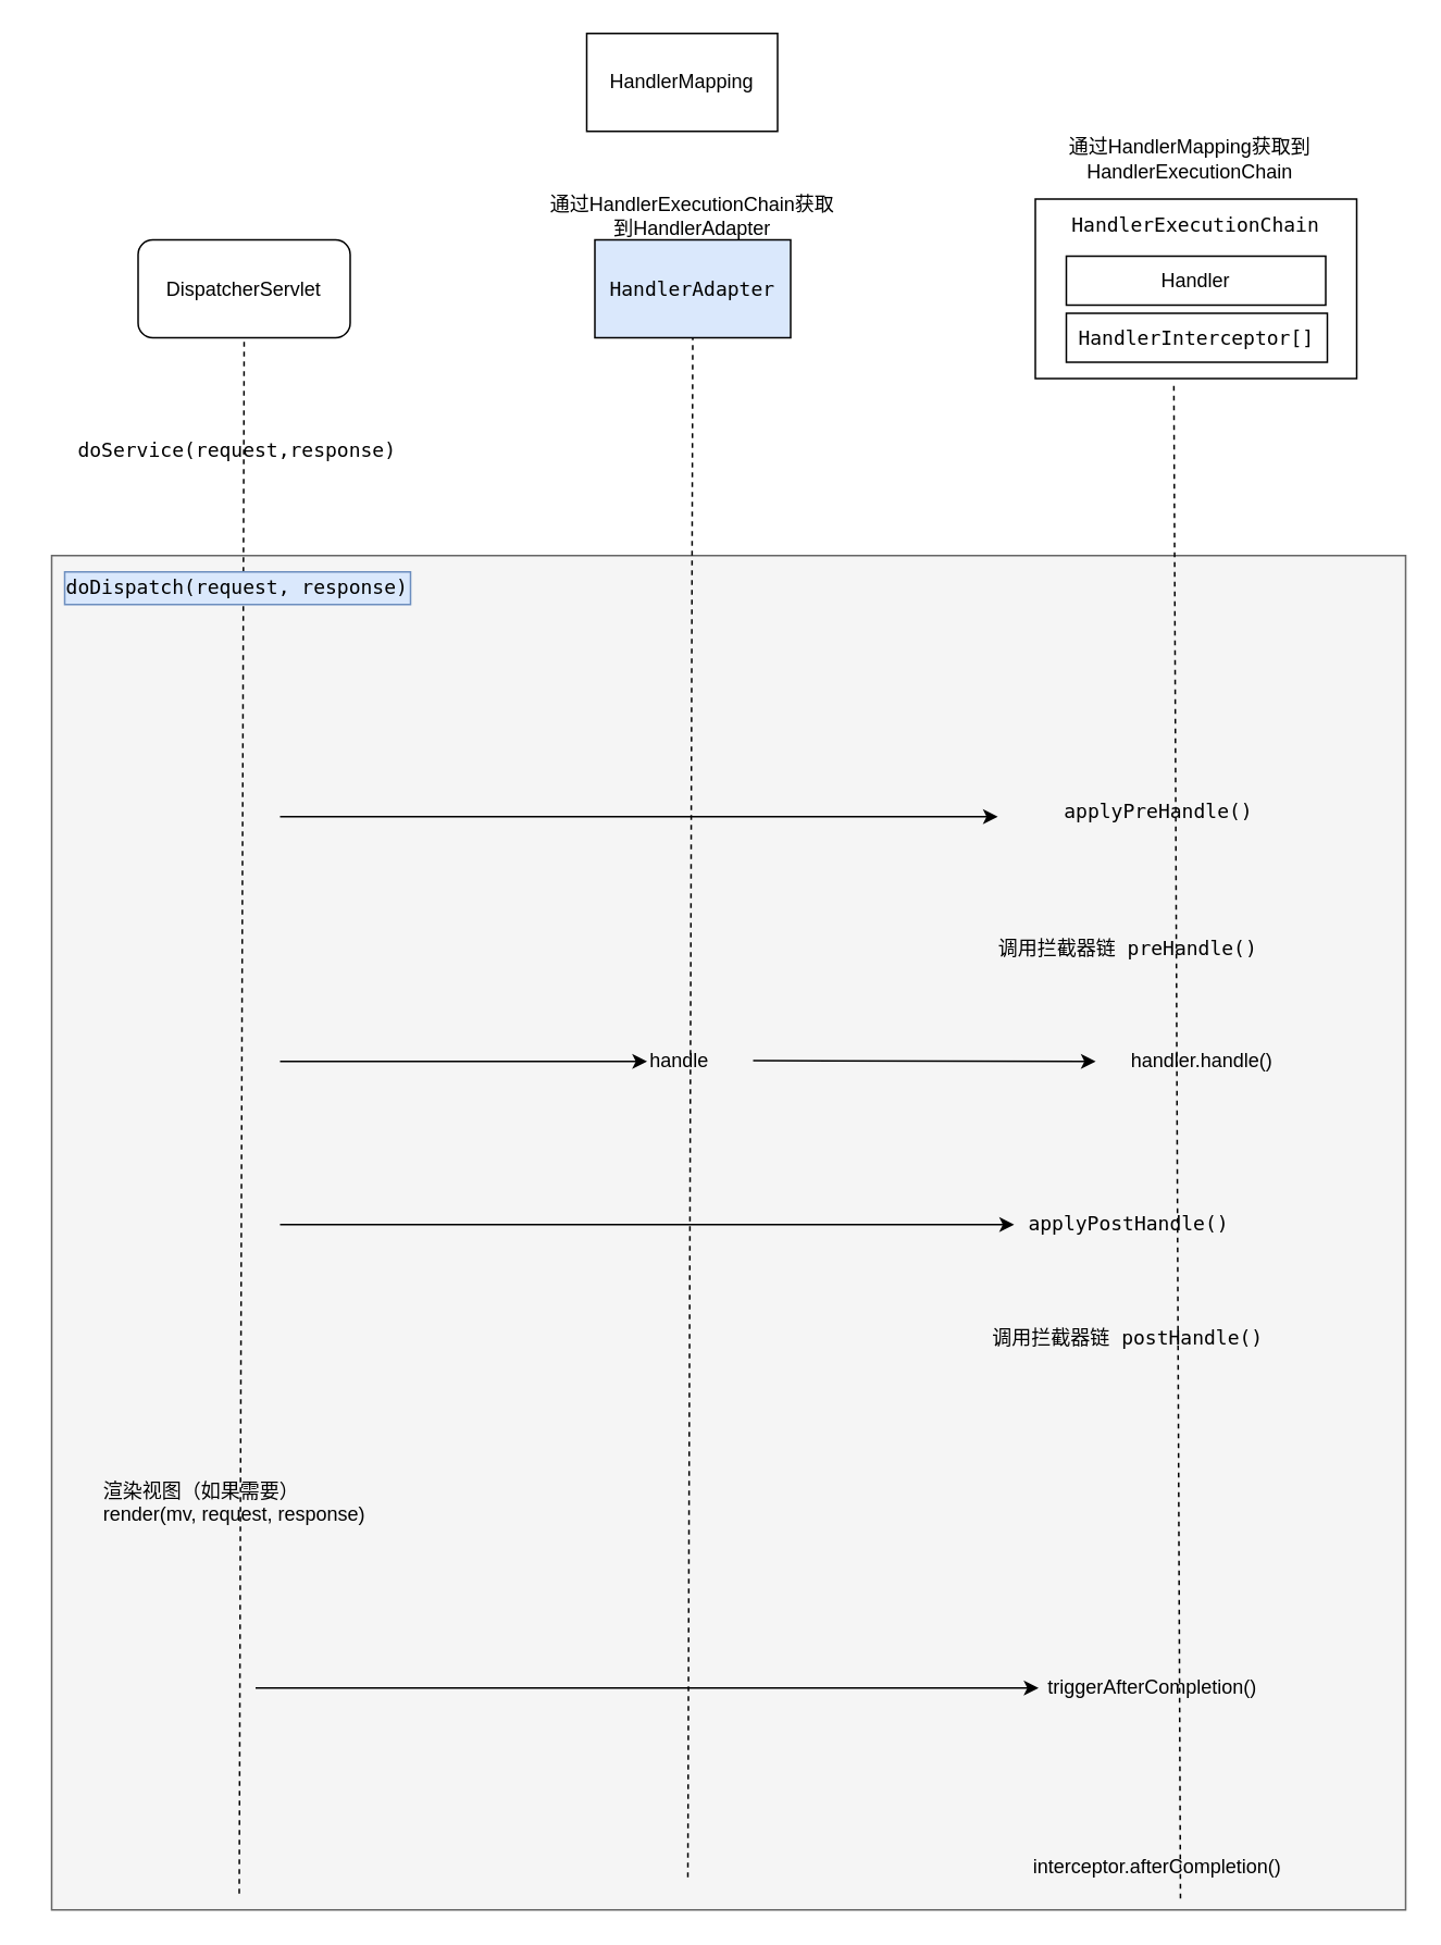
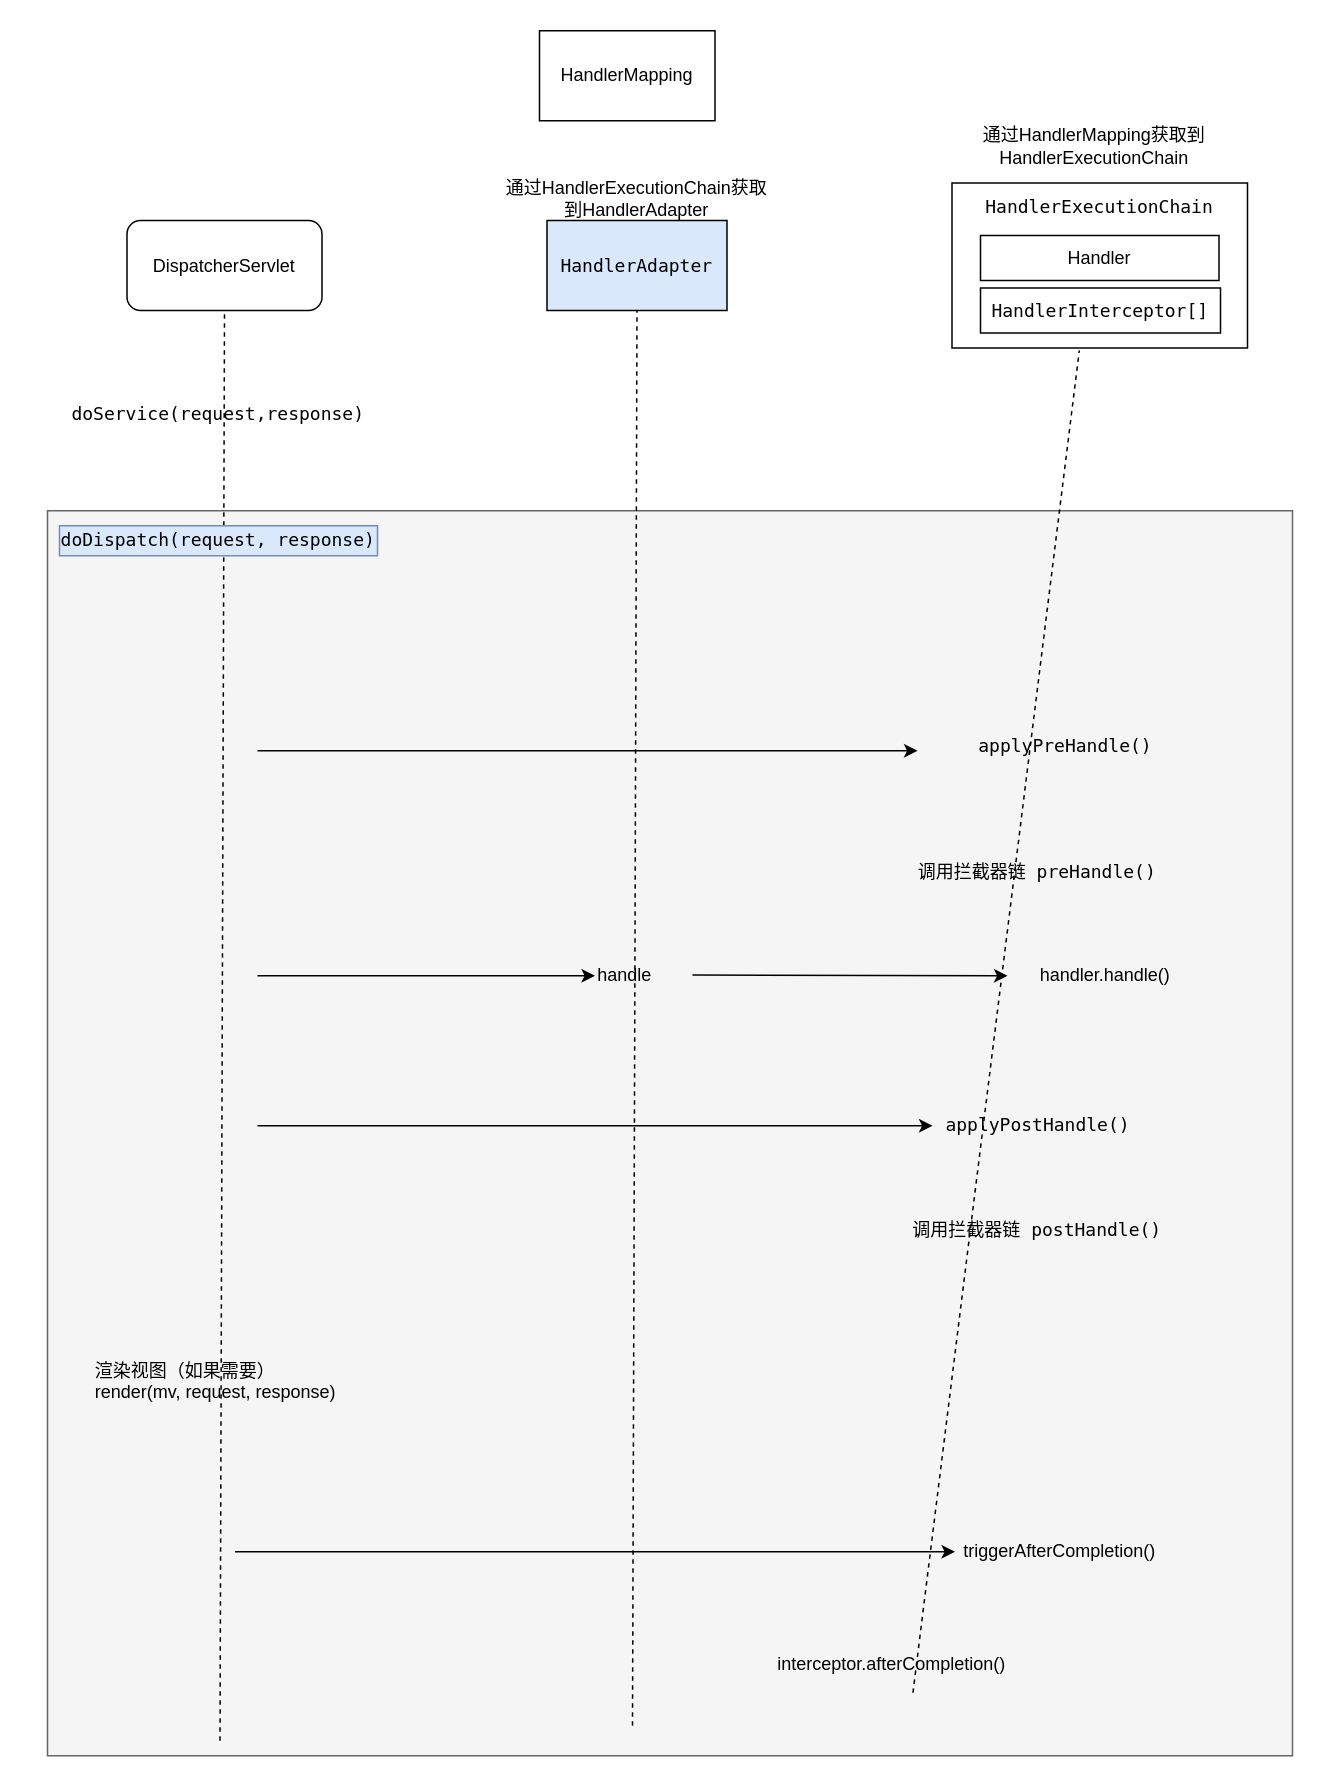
  <mxCell id="0" />
  <mxCell id="1" parent="0" />
  <mxCell id="2" value="" style="whiteSpace=wrap;html=1;aspect=fixed;fillColor=#f5f5f5;strokeColor=#666666;fontColor=#333333;" vertex="1" parent="1"><mxGeometry x="31" y="340" width="830" height="830" as="geometry" /></mxCell>
  <mxCell id="3" value="DispatcherServlet" style="whiteSpace=wrap;html=1;rounded=1;" vertex="1" parent="1"><mxGeometry x="84" y="146.5" width="130" height="60" as="geometry" /></mxCell>
  <mxCell id="4" value="&lt;pre&gt;HandlerAdapter&lt;/pre&gt;" style="rounded=0;whiteSpace=wrap;html=1;fillColor=#dae8fc;" vertex="1" parent="1"><mxGeometry x="364" y="146.5" width="120" height="60" as="geometry" /></mxCell>
  <mxCell id="5" value="HandlerMapping" style="rounded=0;whiteSpace=wrap;html=1;" vertex="1" parent="1"><mxGeometry x="359" y="20" width="117" height="60" as="geometry" /></mxCell>
  <mxCell id="6" value="" style="group" vertex="1" connectable="0" parent="1"><mxGeometry x="634" y="121.5" width="197" height="110" as="geometry" /></mxCell>
  <mxCell id="7" value="&lt;pre&gt;HandlerExecutionChain&lt;/pre&gt;&lt;pre&gt;&lt;br&gt;&lt;/pre&gt;&lt;pre&gt;&lt;br&gt;&lt;/pre&gt;&lt;pre&gt;&lt;br&gt;&lt;/pre&gt;" style="rounded=0;whiteSpace=wrap;html=1;" vertex="1" parent="6"><mxGeometry width="197" height="110" as="geometry" /></mxCell>
  <mxCell id="8" value="&lt;pre&gt;HandlerInterceptor[]&lt;/pre&gt;" style="rounded=0;whiteSpace=wrap;html=1;" vertex="1" parent="6"><mxGeometry x="19" y="70" width="160" height="30" as="geometry" /></mxCell>
  <mxCell id="9" value="Handler" style="rounded=0;whiteSpace=wrap;html=1;" vertex="1" parent="6"><mxGeometry x="19" y="35" width="159" height="30" as="geometry" /></mxCell>
  <mxCell id="10" value="&lt;span&gt;通过HandlerMapping获取到&lt;/span&gt;&lt;br&gt;&lt;span&gt;HandlerExecutionChain&lt;/span&gt;" style="text;html=1;strokeColor=none;fillColor=none;align=center;verticalAlign=middle;whiteSpace=wrap;rounded=0;" vertex="1" parent="1"><mxGeometry x="634" y="86.5" width="190" height="20" as="geometry" /></mxCell>
  <mxCell id="11" value="&lt;span&gt;通过HandlerExecutionChain获取到HandlerAdapter&lt;/span&gt;" style="text;html=1;strokeColor=none;fillColor=none;align=center;verticalAlign=middle;whiteSpace=wrap;rounded=0;" vertex="1" parent="1"><mxGeometry x="334" y="121.5" width="180" height="20" as="geometry" /></mxCell>
  <mxCell id="12" value="&lt;pre&gt;applyPreHandle()&lt;/pre&gt;" style="text;html=1;resizable=0;points=[];autosize=1;align=left;verticalAlign=top;spacingTop=-4;" vertex="1" parent="1"><mxGeometry x="650" y="475" width="130" height="40" as="geometry" /></mxCell>
  <mxCell id="13" value="handle" style="text;html=1;resizable=0;points=[];autosize=1;align=left;verticalAlign=top;spacingTop=-4;" vertex="1" parent="1"><mxGeometry x="396" y="640" width="50" height="20" as="geometry" /></mxCell>
  <mxCell id="14" value="" style="endArrow=none;dashed=1;html=1;entryX=0.5;entryY=1;entryDx=0;entryDy=0;" edge="1" parent="1" target="4"><mxGeometry width="50" height="50" relative="1" as="geometry"><mxPoint x="421" y="1150" as="sourcePoint" /><mxPoint x="451" y="410" as="targetPoint" /></mxGeometry></mxCell>
  <mxCell id="15" value="" style="endArrow=none;dashed=1;html=1;entryX=0.5;entryY=1;entryDx=0;entryDy=0;" edge="1" parent="1" target="3"><mxGeometry width="50" height="50" relative="1" as="geometry"><mxPoint x="146" y="1160" as="sourcePoint" /><mxPoint x="161" y="440" as="targetPoint" /><Array as="points" /></mxGeometry></mxCell>
  <mxCell id="16" value="" style="endArrow=classic;html=1;" edge="1" parent="1"><mxGeometry width="50" height="50" relative="1" as="geometry"><mxPoint x="171" y="500" as="sourcePoint" /><mxPoint x="611" y="500" as="targetPoint" /></mxGeometry></mxCell>
  <mxCell id="17" value="" style="endArrow=none;dashed=1;html=1;entryX=0.431;entryY=1.014;entryDx=0;entryDy=0;exitX=0.541;exitY=1.1;exitDx=0;exitDy=0;exitPerimeter=0;entryPerimeter=0;" edge="1" parent="1" source="26" target="7"><mxGeometry width="50" height="50" relative="1" as="geometry"><mxPoint x="721" y="1080" as="sourcePoint" /><mxPoint x="721" y="405" as="targetPoint" /></mxGeometry></mxCell>
  <mxCell id="18" value="" style="endArrow=classic;html=1;" edge="1" parent="1" target="13"><mxGeometry width="50" height="50" relative="1" as="geometry"><mxPoint x="171" y="650" as="sourcePoint" /><mxPoint x="221" y="635" as="targetPoint" /></mxGeometry></mxCell>
  <mxCell id="19" value="" style="endArrow=classic;html=1;" edge="1" parent="1"><mxGeometry width="50" height="50" relative="1" as="geometry"><mxPoint x="461" y="649.5" as="sourcePoint" /><mxPoint x="671" y="650" as="targetPoint" /></mxGeometry></mxCell>
  <mxCell id="20" value="handler.handle()" style="text;html=1;resizable=0;points=[];autosize=1;align=left;verticalAlign=top;spacingTop=-4;" vertex="1" parent="1"><mxGeometry x="691" y="640" width="100" height="20" as="geometry" /></mxCell>
  <mxCell id="21" value="&lt;pre&gt;调用拦截器链 preHandle()&lt;/pre&gt;" style="text;html=1;strokeColor=none;fillColor=none;align=center;verticalAlign=middle;whiteSpace=wrap;rounded=0;" vertex="1" parent="1"><mxGeometry x="611" y="571" width="160" height="20" as="geometry" /></mxCell>
  <mxCell id="22" value="&lt;pre&gt;applyPostHandle()&lt;/pre&gt;" style="text;html=1;strokeColor=none;fillColor=none;align=center;verticalAlign=middle;whiteSpace=wrap;rounded=0;" vertex="1" parent="1"><mxGeometry x="635.5" y="740" width="111" height="20" as="geometry" /></mxCell>
  <mxCell id="23" value="&lt;pre&gt;调用拦截器链 postHandle()&lt;br&gt;&lt;/pre&gt;" style="text;html=1;strokeColor=none;fillColor=none;align=center;verticalAlign=middle;whiteSpace=wrap;rounded=0;" vertex="1" parent="1"><mxGeometry x="611" y="810" width="160" height="20" as="geometry" /></mxCell>
  <mxCell id="24" value="渲染视图（如果需要）&lt;br&gt;render(mv, request, response)" style="text;html=1;" vertex="1" parent="1"><mxGeometry x="61" y="900" width="190" height="40" as="geometry" /></mxCell>
  <mxCell id="25" value="triggerAfterCompletion()" style="text;html=1;" vertex="1" parent="1"><mxGeometry x="640" y="1020" width="150" height="30" as="geometry" /></mxCell>
- <mxCell id="26" value="interceptor.afterCompletion()" style="text;html=1;" vertex="1" parent="1"><mxGeometry x="631" y="1130" width="170" height="30" as="geometry" /></mxCell>
+ <mxCell id="26" value="interceptor.afterCompletion()" style="text;html=1;" vertex="1" parent="1"><mxGeometry x="516" y="1095" width="170" height="30" as="geometry" /></mxCell>
  <mxCell id="27" value="" style="endArrow=classic;html=1;" edge="1" parent="1"><mxGeometry width="50" height="50" relative="1" as="geometry"><mxPoint x="156" y="1034" as="sourcePoint" /><mxPoint x="636" y="1034" as="targetPoint" /></mxGeometry></mxCell>
  <mxCell id="28" value="" style="endArrow=classic;html=1;" edge="1" parent="1"><mxGeometry width="50" height="50" relative="1" as="geometry"><mxPoint x="171" y="750" as="sourcePoint" /><mxPoint x="621" y="750" as="targetPoint" /></mxGeometry></mxCell>
  <mxCell id="29" value="&lt;pre&gt;doService(request,response)&lt;/pre&gt;" style="text;html=1;strokeColor=none;fillColor=none;align=center;verticalAlign=middle;whiteSpace=wrap;rounded=0;" vertex="1" parent="1"><mxGeometry x="20" y="263.5" width="250" height="25" as="geometry" /></mxCell>
  <mxCell id="30" value="&lt;pre&gt;doDispatch(request, response)&lt;/pre&gt;" style="text;html=1;strokeColor=#6c8ebf;fillColor=#dae8fc;align=center;verticalAlign=middle;whiteSpace=wrap;rounded=0;" vertex="1" parent="1"><mxGeometry x="39" y="350" width="212" height="20" as="geometry" /></mxCell>
